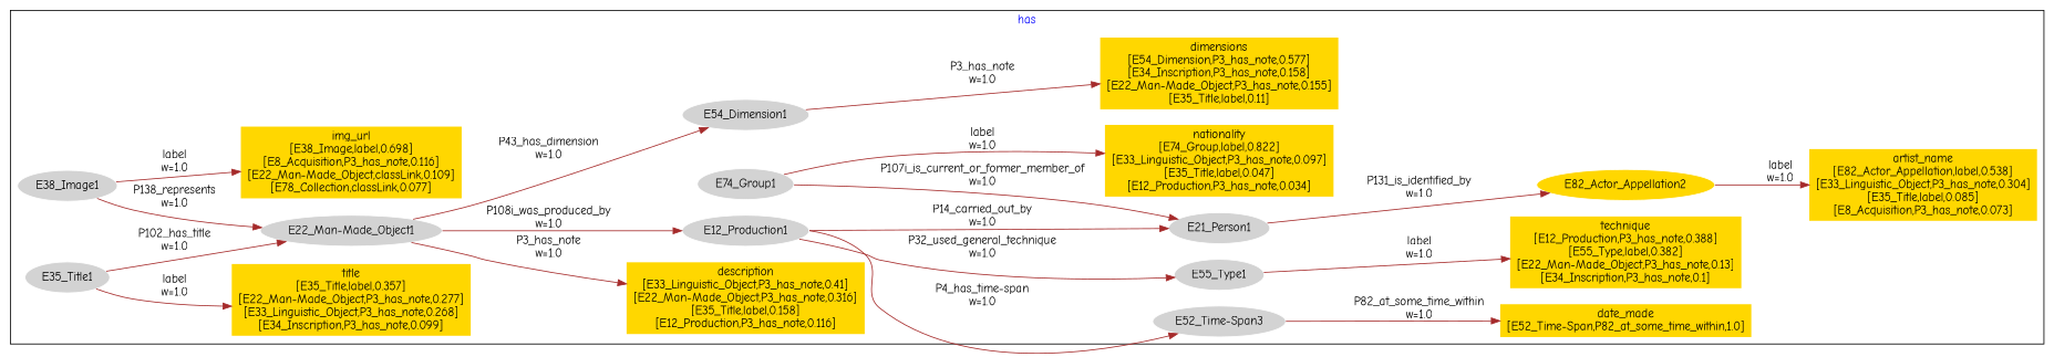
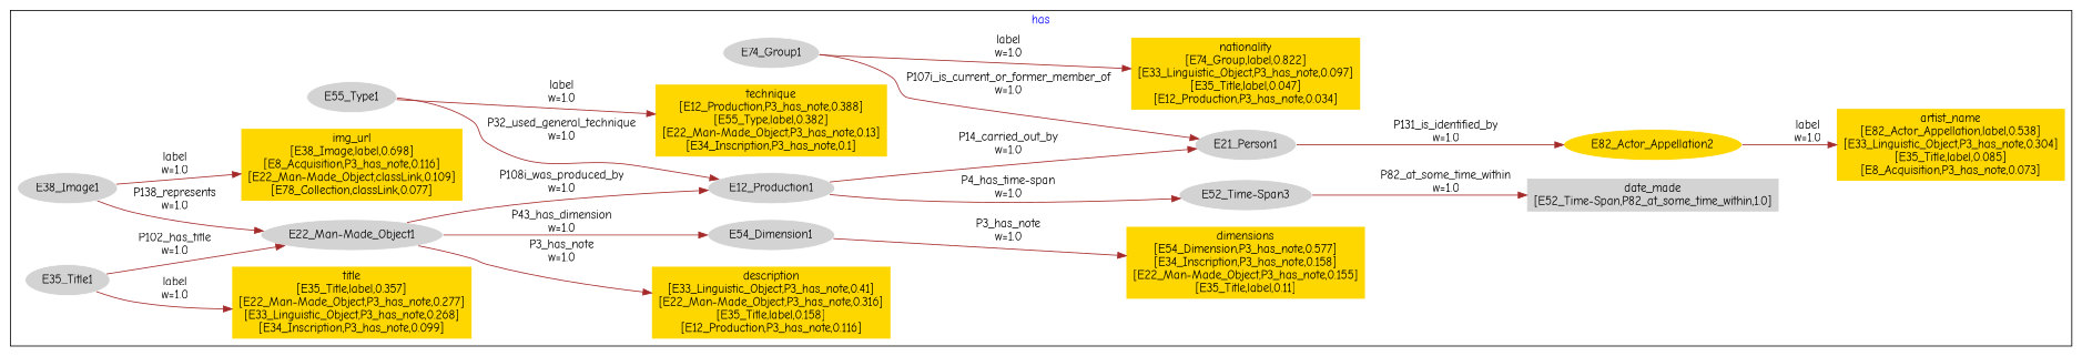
  digraph {
    fontcolor=blue
    fontname="Comic Neue"
    rankdir=LR
    remincross=true
    node [color=white fillcolor=lightgray fontname="Comic Neue" style=filled]
    edge [color=brown fontcolor=black fontname="Comic Neue"]
    n1 [label="E22_Man-Made_Object1"]
    n2 [fillcolor=gold label="description\n[E33_Linguistic_Object,P3_has_note,0.41]\n[E22_Man-Made_Object,P3_has_note,0.316]\n[E35_Title,label,0.158]\n[E12_Production,P3_has_note,0.116]" shape=plaintext color=""]
    n3 [label="E52_Time-Span3"]
-   n4 [fillcolor=gold label="date_made\n[E52_Time-Span,P82_at_some_time_within,1.0]" shape=plaintext color=""]
+   n4 [label="date_made\n[E52_Time-Span,P82_at_some_time_within,1.0]" shape=plaintext color=""]
    n5 [label=E12_Production1]
    n6 [label=E74_Group1]
    n7 [fillcolor=gold label="nationality\n[E74_Group,label,0.822]\n[E33_Linguistic_Object,P3_has_note,0.097]\n[E35_Title,label,0.047]\n[E12_Production,P3_has_note,0.034]" shape=plaintext color=""]
    n8 [label=E21_Person1]
    n9 [label=E54_Dimension1]
    n10 [fillcolor=gold label="dimensions\n[E54_Dimension,P3_has_note,0.577]\n[E34_Inscription,P3_has_note,0.158]\n[E22_Man-Made_Object,P3_has_note,0.155]\n[E35_Title,label,0.11]" shape=plaintext color=""]
    n11 [label=E55_Type1]
    n12 [fillcolor=gold label="technique\n[E12_Production,P3_has_note,0.388]\n[E55_Type,label,0.382]\n[E22_Man-Made_Object,P3_has_note,0.13]\n[E34_Inscription,P3_has_note,0.1]" shape=plaintext color=""]
    n13 [label=E38_Image1]
    n14 [fillcolor=gold label="img_url\n[E38_Image,label,0.698]\n[E8_Acquisition,P3_has_note,0.116]\n[E22_Man-Made_Object,classLink,0.109]\n[E78_Collection,classLink,0.077]" shape=plaintext color=""]
    n15 [fillcolor=gold label=E82_Actor_Appellation2]
    n16 [fillcolor=gold label="artist_name\n[E82_Actor_Appellation,label,0.538]\n[E33_Linguistic_Object,P3_has_note,0.304]\n[E35_Title,label,0.085]\n[E8_Acquisition,P3_has_note,0.073]" shape=plaintext color=""]
    n17 [label=E35_Title1]
    n18 [fillcolor=gold label="title\n[E35_Title,label,0.357]\n[E22_Man-Made_Object,P3_has_note,0.277]\n[E33_Linguistic_Object,P3_has_note,0.268]\n[E34_Inscription,P3_has_note,0.099]" shape=plaintext color=""]
    subgraph cluster_1 {
      label=has
      n1
      n2
      n3
      n4
      n5
      n6
      n7
      n8
      n9
      n10
      n11
      n12
      n13
      n14
      n15
      n16
      n17
      n18
    }
    n1 -> n2 [label="P3_has_note\nw=1.0"]
    n1 -> n5 [label="P108i_was_produced_by\nw=1.0"]
    n1 -> n9 [label="P43_has_dimension\nw=1.0"]
    n3 -> n4 [label="P82_at_some_time_within\nw=1.0"]
    n5 -> n3 [label="P4_has_time-span\nw=1.0"]
    n5 -> n8 [label="P14_carried_out_by\nw=1.0"]
-   n5 -> n11 [label="P32_used_general_technique\nw=1.0"]
+   n11 -> n5 [label="P32_used_general_technique\nw=1.0"]
    n6 -> n7 [label="label\nw=1.0"]
    n6 -> n8 [label="P107i_is_current_or_former_member_of\nw=1.0"]
    n8 -> n15 [label="P131_is_identified_by\nw=1.0"]
    n9 -> n10 [label="P3_has_note\nw=1.0"]
    n11 -> n12 [label="label\nw=1.0"]
    n13 -> n1 [label="P138_represents\nw=1.0"]
    n13 -> n14 [label="label\nw=1.0"]
    n15 -> n16 [label="label\nw=1.0"]
    n17 -> n1 [label="P102_has_title\nw=1.0"]
    n17 -> n18 [label="label\nw=1.0"]
  }
